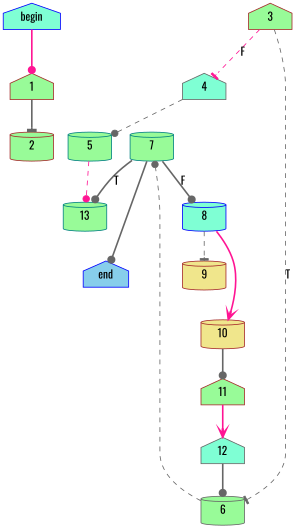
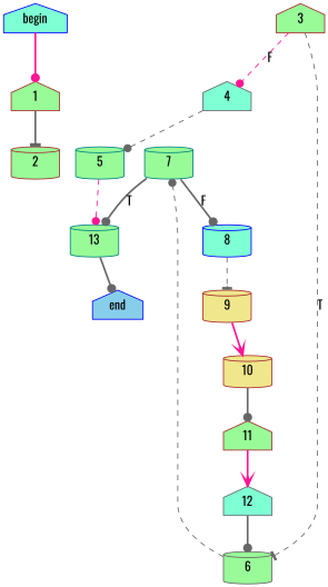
  digraph {
    fontname=Oswald
    node [color=brown fillcolor=palegreen fontname=Oswald shape=cylinder style=filled]
    edge [arrowhead=dot color=gray40 fontname=Oswald style=bold]
    begin [color=blue fillcolor=aquamarine shape=house]
    1 [shape=house]
    2
    end [color=blue fillcolor=skyblue shape=house]
    3 [shape=house]
    6 [color=gray40]
    4 [color=gray40 fillcolor=aquamarine shape=house]
    7 [color=teal]
    5 [color=teal]
    13 [color=teal]
    8 [color=blue fillcolor=aquamarine]
    9 [fillcolor=khaki]
    10 [fillcolor=khaki]
    11 [shape=house]
    12 [color=gray40 fillcolor=aquamarine shape=house]
    begin -> 1 [color=deeppink]
    1 -> 2 [arrowhead=tee]
    3 -> 6 [arrowhead=tee label=T style=dashed]
-   3 -> 4 [arrowhead=tee color=deeppink label=F style=dashed]
+   3 -> 4 [color=deeppink label=F style=dashed]
    6 -> 7 [style=dashed]
    4 -> 5 [style=dashed]
    7 -> 13 [label=T]
    7 -> 8 [label=F]
    5 -> 13 [color=deeppink style=dashed]
-   7 -> end
+   13 -> end
    8 -> 9 [arrowhead=tee style=dashed]
-   8 -> 10 [arrowhead=vee color=deeppink]
+   9 -> 10 [arrowhead=vee color=deeppink]
    10 -> 11
    11 -> 12 [arrowhead=vee color=deeppink]
    12 -> 6
  }
